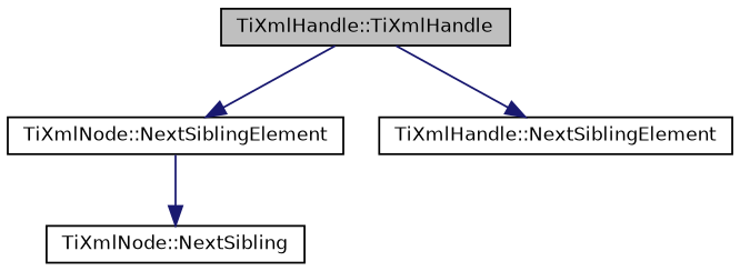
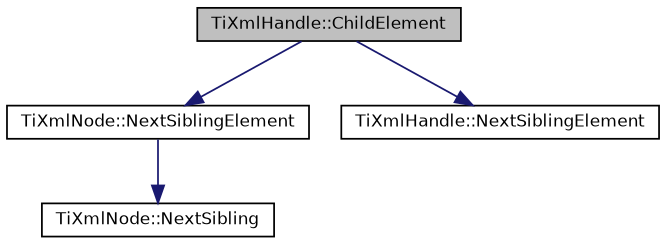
  digraph {
    rankdir=TB
    node [color=black fillcolor=white fontname=Helvetica fontsize=10 shape=record style=filled]
    edge [color=midnightblue fontname=Helvetica fontsize=10 labelfontname=Helvetica labelfontsize=10 style=solid]
-   n1 [fillcolor=grey75 fontcolor=black height=0.2 label="TiXmlHandle::TiXmlHandle" width=0.4]
+   n1 [fillcolor=grey75 fontcolor=black height=0.2 label="TiXmlHandle::ChildElement" width=0.4]
    n2 [height=0.2 label="TiXmlNode::NextSiblingElement" width=0.4]
    n3 [height=0.2 label="TiXmlHandle::NextSiblingElement" width=0.4]
    n4 [height=0.2 label="TiXmlNode::NextSibling" width=0.4]
    n1 -> n2
    n1 -> n3
    n2 -> n4
  }
